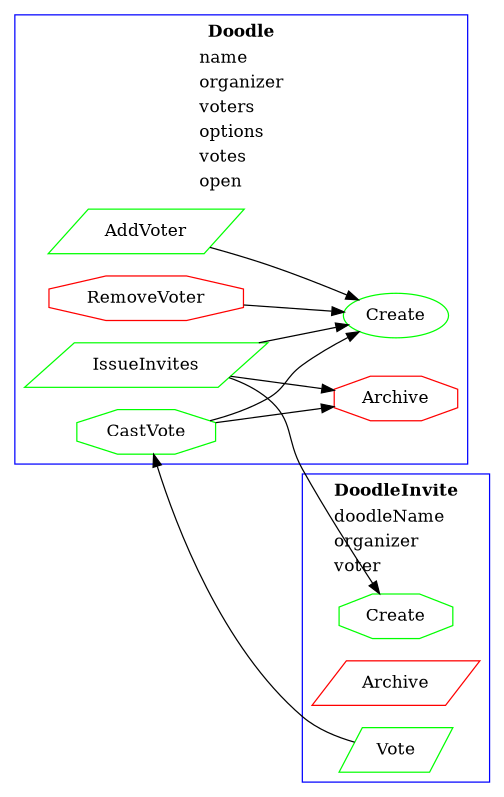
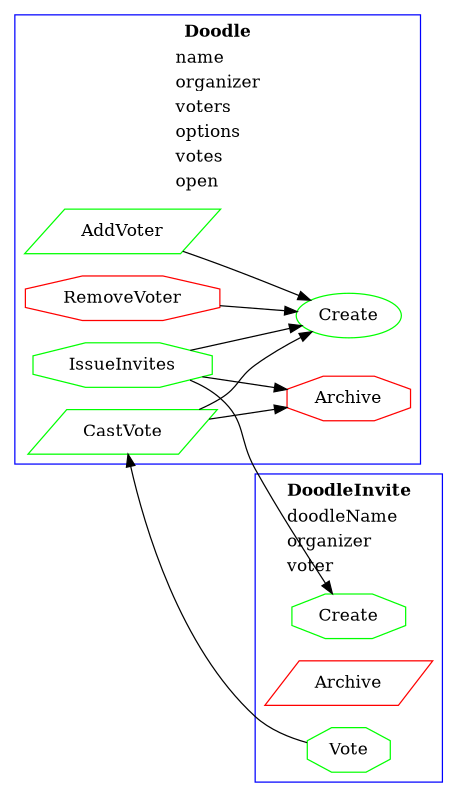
  digraph {
    compound=true
    rankdir=LR
    node [color=green shape=octagon]
    n1 [label=Create shape=ellipse]
    n2 [label=AddVoter shape=parallelogram]
    n3 [color=red label=RemoveVoter]
-   n4 [label=IssueInvites shape=parallelogram]
-   n5 [label=CastVote]
+   n4 [label=IssueInvites]
+   n5 [label=CastVote shape=parallelogram]
    n6 [color=red label=Archive]
    n7 [label=Create]
    n8 [color=red label=Archive shape=parallelogram]
-   n9 [label=Vote shape=parallelogram]
+   n9 [label=Vote]
    subgraph cluster_1 {
      color=blue
      label=<<table align = "left" border="0" cellborder="0" cellspacing="1"> <tr><td align="center"><b>Doodle</b></td></tr><tr><td align="left">name</td></tr>  <tr><td align="left">organizer</td></tr>  <tr><td align="left">voters</td></tr>  <tr><td align="left">options</td></tr>  <tr><td align="left">votes</td></tr>  <tr><td align="left">open</td></tr>  </table>>
      n1
      n2
      n3
      n4
      n5
      n6
    }
    subgraph cluster_2 {
      color=blue
      label=<<table align = "left" border="0" cellborder="0" cellspacing="1"> <tr><td align="center"><b>DoodleInvite</b></td></tr><tr><td align="left">doodleName</td></tr>  <tr><td align="left">organizer</td></tr>  <tr><td align="left">voter</td></tr>  </table>>
      n7
      n8
      n9
    }
    n2 -> n1
    n3 -> n1
    n4 -> n1
    n4 -> n6
    n4 -> n7
    n5 -> n1
    n5 -> n6
    n9 -> n5
  }
